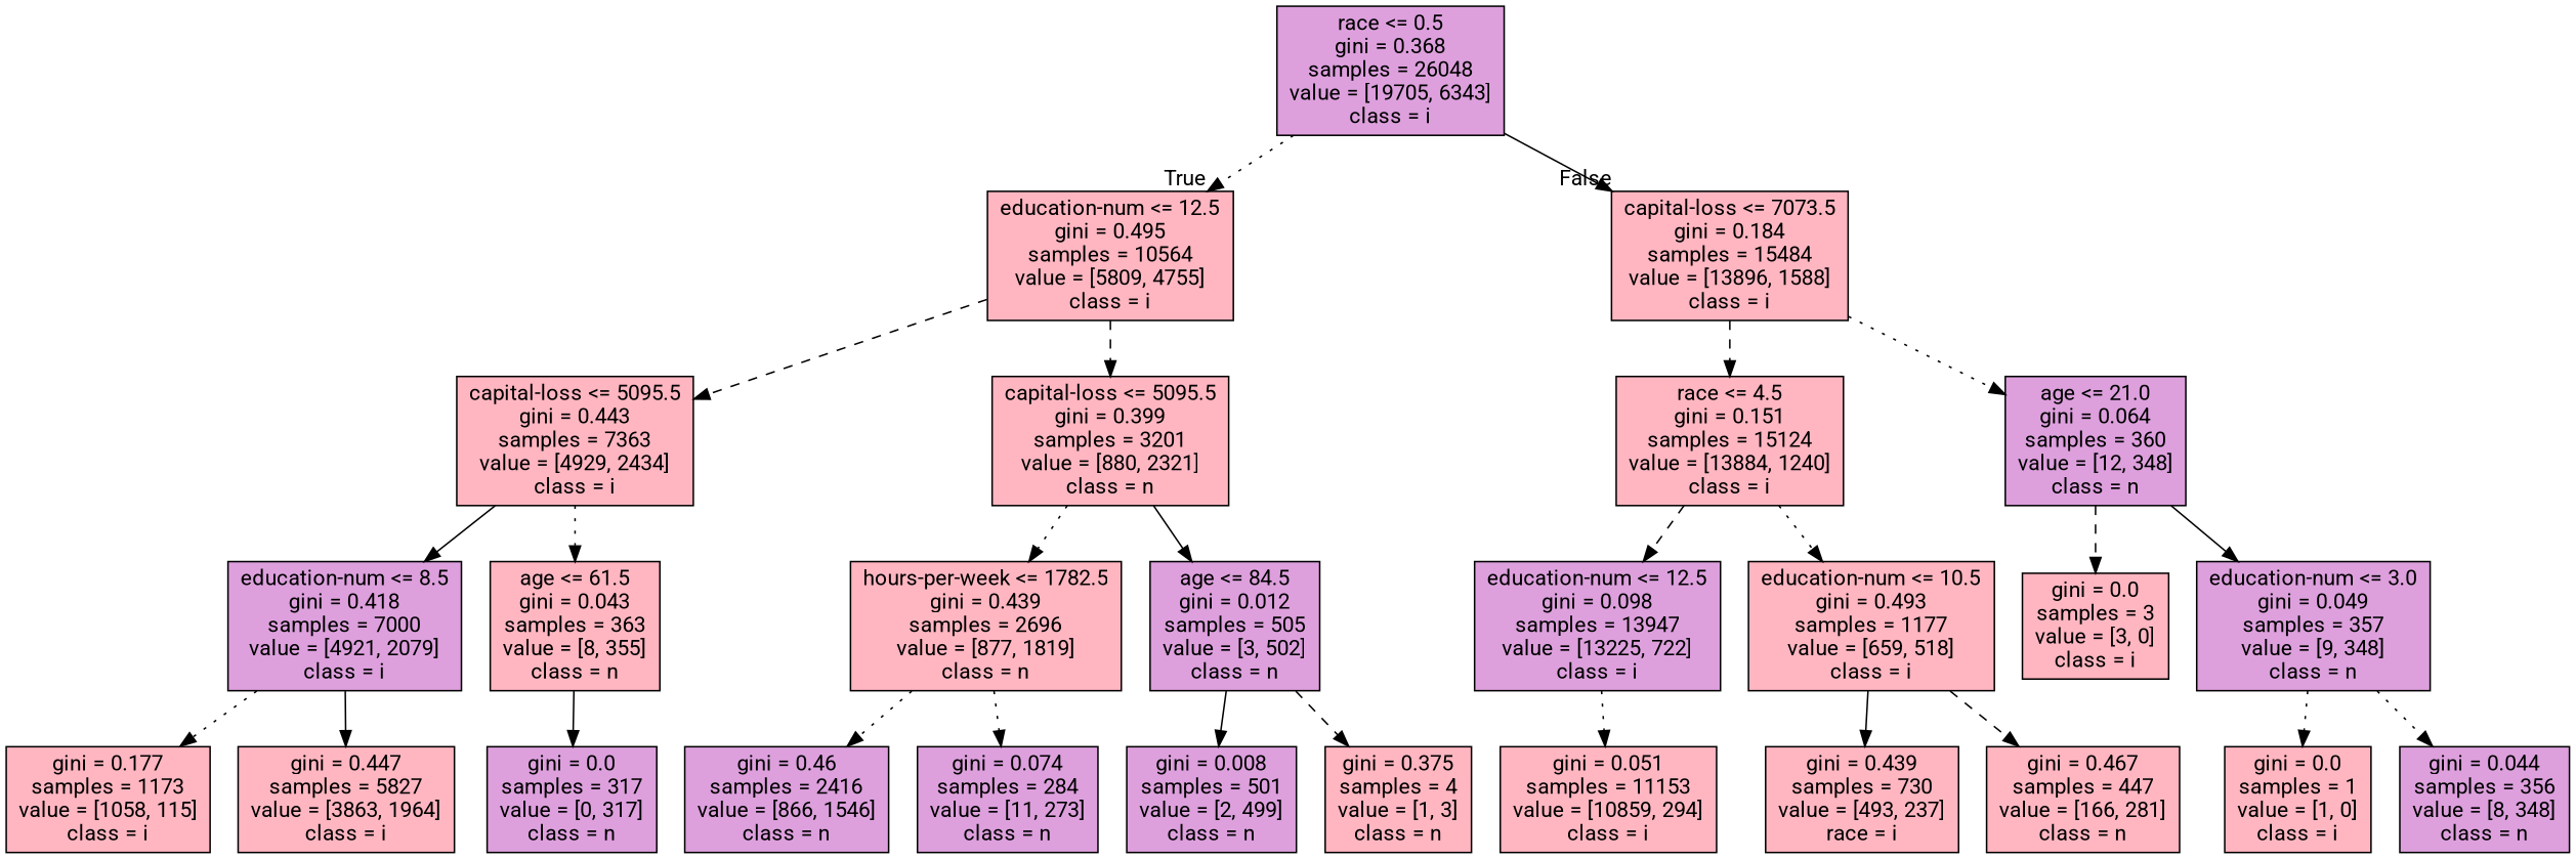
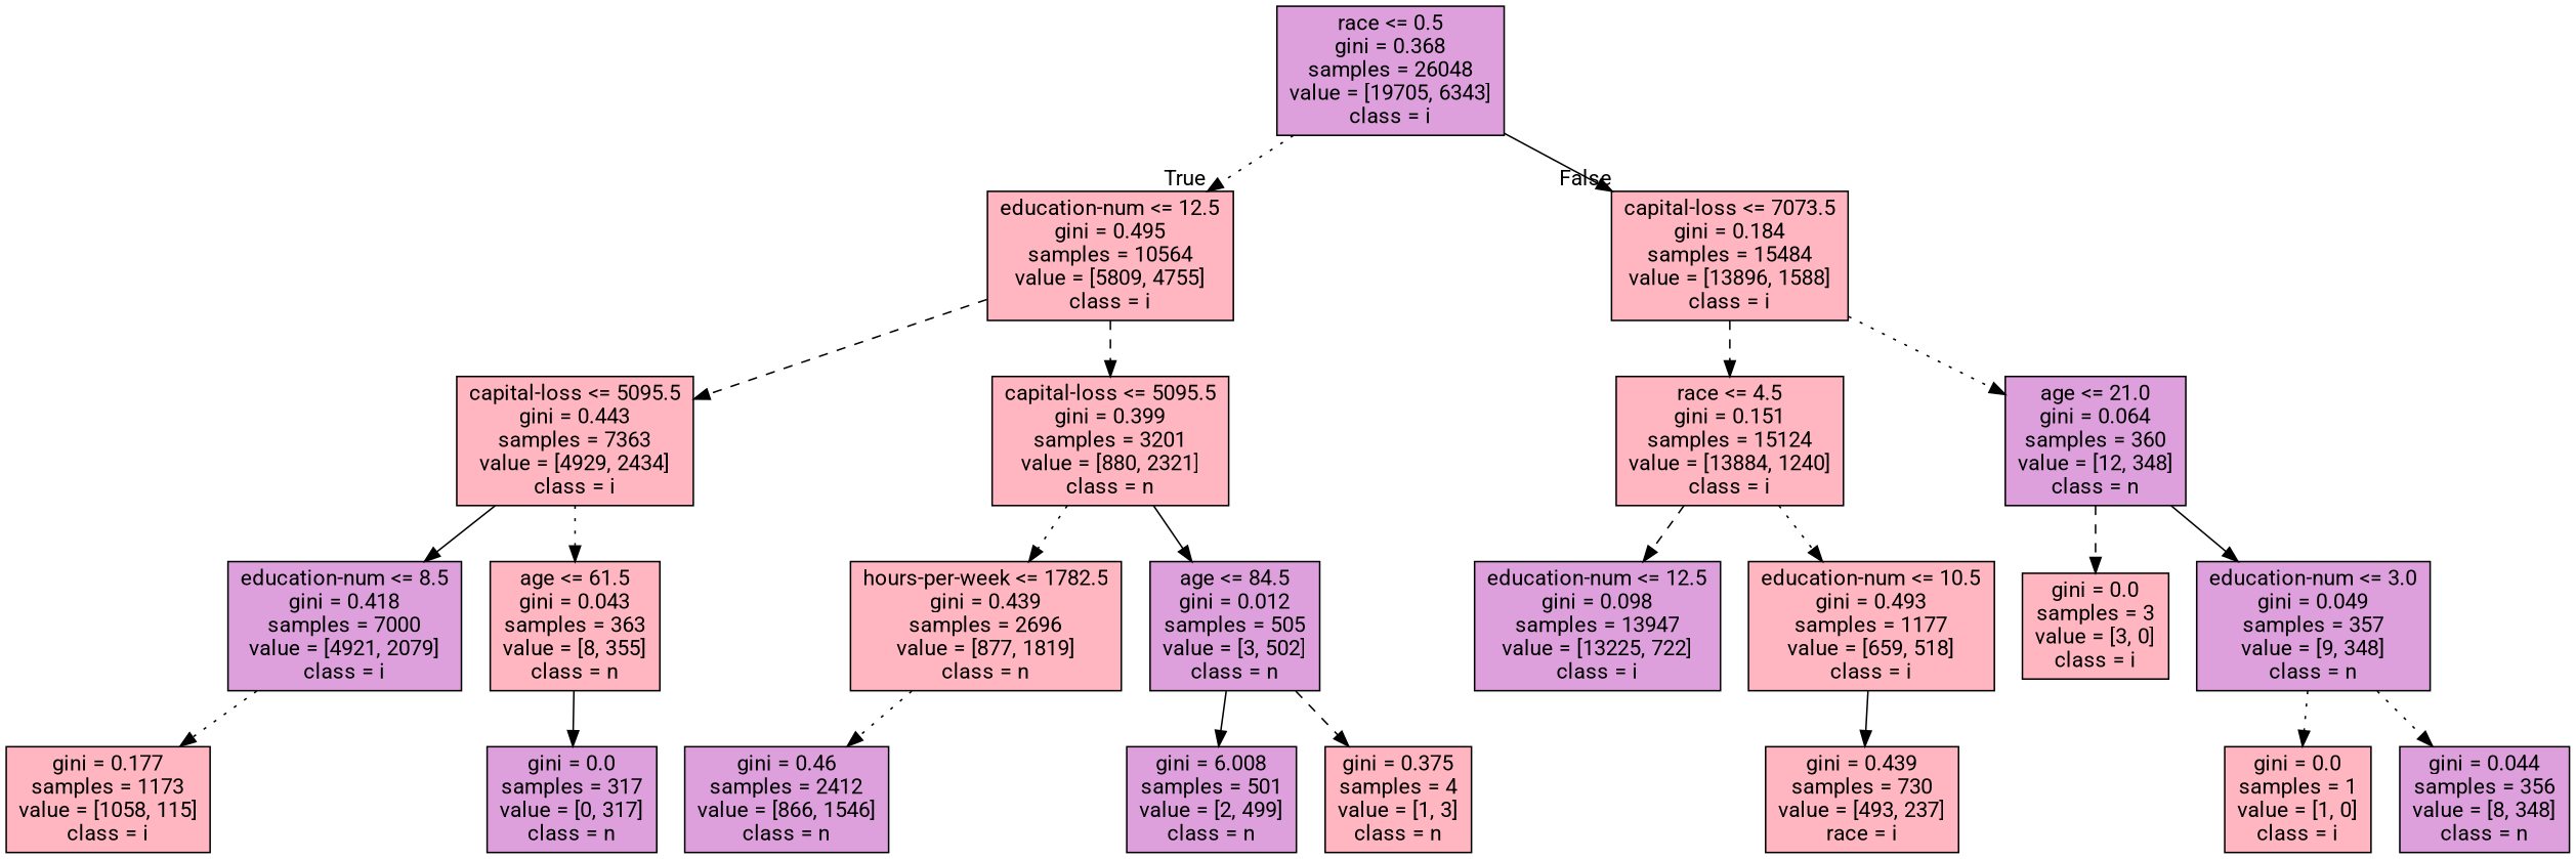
  digraph {
    fontname=Roboto
    node [color=black fillcolor=lightpink fontname=Roboto shape=box style=filled]
    edge [fontname=Roboto style=dotted]
    n1 [fillcolor=plum label="race <= 0.5\ngini = 0.368\nsamples = 26048\nvalue = [19705, 6343]\nclass = i"]
    n2 [label="education-num <= 12.5\ngini = 0.495\nsamples = 10564\nvalue = [5809, 4755]\nclass = i"]
    n3 [label="capital-loss <= 7073.5\ngini = 0.184\nsamples = 15484\nvalue = [13896, 1588]\nclass = i"]
    n4 [label="capital-loss <= 5095.5\ngini = 0.443\nsamples = 7363\nvalue = [4929, 2434]\nclass = i"]
    n5 [label="capital-loss <= 5095.5\ngini = 0.399\nsamples = 3201\nvalue = [880, 2321]\nclass = n"]
    n6 [label="race <= 4.5\ngini = 0.151\nsamples = 15124\nvalue = [13884, 1240]\nclass = i"]
    n7 [fillcolor=plum label="age <= 21.0\ngini = 0.064\nsamples = 360\nvalue = [12, 348]\nclass = n"]
    n8 [fillcolor=plum label="education-num <= 8.5\ngini = 0.418\nsamples = 7000\nvalue = [4921, 2079]\nclass = i"]
    n9 [label="age <= 61.5\ngini = 0.043\nsamples = 363\nvalue = [8, 355]\nclass = n"]
    n10 [label="hours-per-week <= 1782.5\ngini = 0.439\nsamples = 2696\nvalue = [877, 1819]\nclass = n"]
    n11 [fillcolor=plum label="age <= 84.5\ngini = 0.012\nsamples = 505\nvalue = [3, 502]\nclass = n"]
    n12 [label="gini = 0.177\nsamples = 1173\nvalue = [1058, 115]\nclass = i"]
-   n13 [label="gini = 0.447\nsamples = 5827\nvalue = [3863, 1964]\nclass = i"]
    n14 [fillcolor=plum label="gini = 0.0\nsamples = 317\nvalue = [0, 317]\nclass = n"]
-   n15 [fillcolor=plum label="gini = 0.46\nsamples = 2416\nvalue = [866, 1546]\nclass = n"]
-   n16 [fillcolor=plum label="gini = 0.074\nsamples = 284\nvalue = [11, 273]\nclass = n"]
-   n17 [fillcolor=plum label="gini = 0.008\nsamples = 501\nvalue = [2, 499]\nclass = n"]
+   n15 [fillcolor=plum label="gini = 0.46\nsamples = 2412\nvalue = [866, 1546]\nclass = n"]
+   n17 [fillcolor=plum label="gini = 6.008\nsamples = 501\nvalue = [2, 499]\nclass = n"]
    n18 [label="gini = 0.375\nsamples = 4\nvalue = [1, 3]\nclass = n"]
    n19 [fillcolor=plum label="education-num <= 12.5\ngini = 0.098\nsamples = 13947\nvalue = [13225, 722]\nclass = i"]
    n20 [label="education-num <= 10.5\ngini = 0.493\nsamples = 1177\nvalue = [659, 518]\nclass = i"]
    n21 [label="gini = 0.0\nsamples = 3\nvalue = [3, 0]\nclass = i"]
    n22 [fillcolor=plum label="education-num <= 3.0\ngini = 0.049\nsamples = 357\nvalue = [9, 348]\nclass = n"]
-   n23 [label="gini = 0.051\nsamples = 11153\nvalue = [10859, 294]\nclass = i"]
    n24 [label="gini = 0.439\nsamples = 730\nvalue = [493, 237]\nrace = i"]
-   n25 [label="gini = 0.467\nsamples = 447\nvalue = [166, 281]\nclass = n"]
    n26 [label="gini = 0.0\nsamples = 1\nvalue = [1, 0]\nclass = i"]
    n27 [fillcolor=plum label="gini = 0.044\nsamples = 356\nvalue = [8, 348]\nclass = n"]
    n1 -> n2 [headlabel=True labelangle=45 labeldistance=2.5]
    n1 -> n3 [headlabel=False labelangle=-45 labeldistance=2.5 style=solid]
    n2 -> n4 [style=dashed]
    n2 -> n5 [style=dashed]
    n3 -> n6 [style=dashed]
    n3 -> n7
    n4 -> n8 [style=solid]
    n4 -> n9
    n5 -> n10
    n5 -> n11 [style=solid]
    n6 -> n19 [style=dashed]
    n6 -> n20
    n7 -> n21 [style=dashed]
    n7 -> n22 [style=solid]
    n8 -> n12
-   n8 -> n13 [style=solid]
    n9 -> n14 [style=solid]
    n10 -> n15
-   n10 -> n16
    n11 -> n17 [style=solid]
    n11 -> n18 [style=dashed]
-   n19 -> n23
    n20 -> n24 [style=solid]
-   n20 -> n25 [style=dashed]
    n22 -> n26
    n22 -> n27
  }
